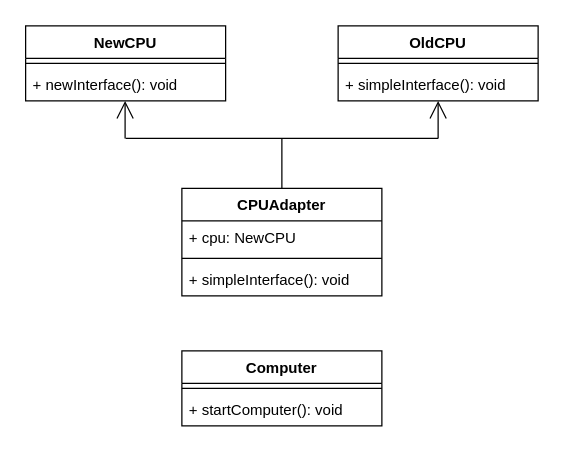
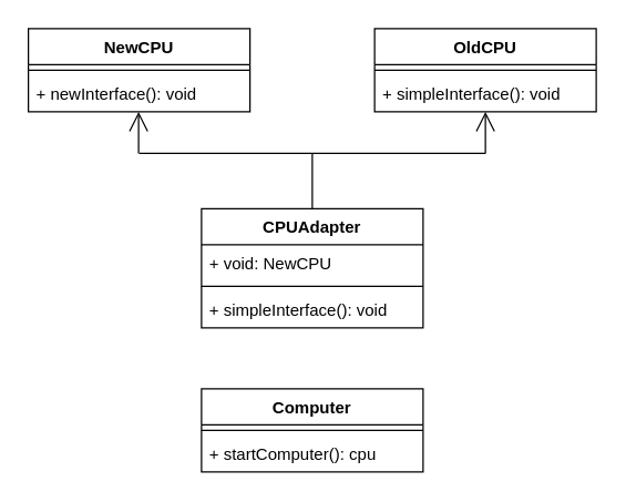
  <mxCell id="0" />
  <mxCell id="1" parent="0" />
  <mxCell id="2" value="OldCPU" style="swimlane;fontStyle=1;align=center;verticalAlign=top;childLayout=stackLayout;horizontal=1;startSize=26;horizontalStack=0;resizeParent=1;resizeParentMax=0;resizeLast=0;collapsible=1;marginBottom=0;" parent="1" vertex="1"><mxGeometry x="270" y="20" width="160" height="60" as="geometry" /></mxCell>
  <mxCell id="3" value="" style="line;strokeWidth=1;fillColor=none;align=left;verticalAlign=middle;spacingTop=-1;spacingLeft=3;spacingRight=3;rotatable=0;labelPosition=right;points=[];portConstraint=eastwest;" parent="2" vertex="1"><mxGeometry y="26" width="160" height="8" as="geometry" /></mxCell>
  <mxCell id="4" value="+ simpleInterface(): void" style="text;strokeColor=none;fillColor=none;align=left;verticalAlign=top;spacingLeft=4;spacingRight=4;overflow=hidden;rotatable=0;points=[[0,0.5],[1,0.5]];portConstraint=eastwest;" parent="2" vertex="1"><mxGeometry y="34" width="160" height="26" as="geometry" /></mxCell>
  <mxCell id="5" value="NewCPU" style="swimlane;fontStyle=1;align=center;verticalAlign=top;childLayout=stackLayout;horizontal=1;startSize=26;horizontalStack=0;resizeParent=1;resizeParentMax=0;resizeLast=0;collapsible=1;marginBottom=0;" parent="1" vertex="1"><mxGeometry x="20" y="20" width="160" height="60" as="geometry" /></mxCell>
  <mxCell id="6" value="" style="line;strokeWidth=1;fillColor=none;align=left;verticalAlign=middle;spacingTop=-1;spacingLeft=3;spacingRight=3;rotatable=0;labelPosition=right;points=[];portConstraint=eastwest;" parent="5" vertex="1"><mxGeometry y="26" width="160" height="8" as="geometry" /></mxCell>
  <mxCell id="7" value="+ newInterface(): void" style="text;strokeColor=none;fillColor=none;align=left;verticalAlign=top;spacingLeft=4;spacingRight=4;overflow=hidden;rotatable=0;points=[[0,0.5],[1,0.5]];portConstraint=eastwest;" parent="5" vertex="1"><mxGeometry y="34" width="160" height="26" as="geometry" /></mxCell>
  <mxCell id="8" value="CPUAdapter" style="swimlane;fontStyle=1;align=center;verticalAlign=top;childLayout=stackLayout;horizontal=1;startSize=26;horizontalStack=0;resizeParent=1;resizeParentMax=0;resizeLast=0;collapsible=1;marginBottom=0;" parent="1" vertex="1"><mxGeometry x="145" y="150" width="160" height="86" as="geometry" /></mxCell>
- <mxCell id="9" value="+ cpu: NewCPU" style="text;strokeColor=none;fillColor=none;align=left;verticalAlign=top;spacingLeft=4;spacingRight=4;overflow=hidden;rotatable=0;points=[[0,0.5],[1,0.5]];portConstraint=eastwest;" parent="8" vertex="1"><mxGeometry y="26" width="160" height="26" as="geometry" /></mxCell>
+ <mxCell id="9" value="+ void: NewCPU" style="text;strokeColor=none;fillColor=none;align=left;verticalAlign=top;spacingLeft=4;spacingRight=4;overflow=hidden;rotatable=0;points=[[0,0.5],[1,0.5]];portConstraint=eastwest;" parent="8" vertex="1"><mxGeometry y="26" width="160" height="26" as="geometry" /></mxCell>
  <mxCell id="10" value="" style="line;strokeWidth=1;fillColor=none;align=left;verticalAlign=middle;spacingTop=-1;spacingLeft=3;spacingRight=3;rotatable=0;labelPosition=right;points=[];portConstraint=eastwest;" parent="8" vertex="1"><mxGeometry y="52" width="160" height="8" as="geometry" /></mxCell>
  <mxCell id="11" value="+ simpleInterface(): void" style="text;strokeColor=none;fillColor=none;align=left;verticalAlign=top;spacingLeft=4;spacingRight=4;overflow=hidden;rotatable=0;points=[[0,0.5],[1,0.5]];portConstraint=eastwest;" parent="8" vertex="1"><mxGeometry y="60" width="160" height="26" as="geometry" /></mxCell>
  <mxCell id="12" value="Computer" style="swimlane;fontStyle=1;align=center;verticalAlign=top;childLayout=stackLayout;horizontal=1;startSize=26;horizontalStack=0;resizeParent=1;resizeParentMax=0;resizeLast=0;collapsible=1;marginBottom=0;" parent="1" vertex="1"><mxGeometry x="145" y="280" width="160" height="60" as="geometry" /></mxCell>
  <mxCell id="13" value="" style="line;strokeWidth=1;fillColor=none;align=left;verticalAlign=middle;spacingTop=-1;spacingLeft=3;spacingRight=3;rotatable=0;labelPosition=right;points=[];portConstraint=eastwest;" parent="12" vertex="1"><mxGeometry y="26" width="160" height="8" as="geometry" /></mxCell>
- <mxCell id="14" value="+ startComputer(): void" style="text;strokeColor=none;fillColor=none;align=left;verticalAlign=top;spacingLeft=4;spacingRight=4;overflow=hidden;rotatable=0;points=[[0,0.5],[1,0.5]];portConstraint=eastwest;" parent="12" vertex="1"><mxGeometry y="34" width="160" height="26" as="geometry" /></mxCell>
+ <mxCell id="14" value="+ startComputer(): cpu" style="text;strokeColor=none;fillColor=none;align=left;verticalAlign=top;spacingLeft=4;spacingRight=4;overflow=hidden;rotatable=0;points=[[0,0.5],[1,0.5]];portConstraint=eastwest;" parent="12" vertex="1"><mxGeometry y="34" width="160" height="26" as="geometry" /></mxCell>
  <mxCell id="15" value="" style="endArrow=open;endFill=1;endSize=12;html=1;entryX=0.5;entryY=1;entryDx=0;entryDy=0;" parent="1" target="2" edge="1"><mxGeometry width="160" relative="1" as="geometry"><mxPoint x="350" y="110" as="sourcePoint" /><mxPoint x="280" y="120" as="targetPoint" /></mxGeometry></mxCell>
  <mxCell id="16" value="" style="endArrow=open;endFill=1;endSize=12;html=1;entryX=0.5;entryY=1;entryDx=0;entryDy=0;" parent="1" edge="1"><mxGeometry width="160" relative="1" as="geometry"><mxPoint x="99.58" y="110" as="sourcePoint" /><mxPoint x="99.58" y="80" as="targetPoint" /></mxGeometry></mxCell>
  <mxCell id="17" value="" style="endArrow=none;html=1;" parent="1" edge="1"><mxGeometry width="50" height="50" relative="1" as="geometry"><mxPoint x="100" y="110" as="sourcePoint" /><mxPoint x="350" y="110" as="targetPoint" /></mxGeometry></mxCell>
  <mxCell id="18" value="" style="endArrow=none;html=1;entryX=0.5;entryY=0;entryDx=0;entryDy=0;" parent="1" target="8" edge="1"><mxGeometry width="50" height="50" relative="1" as="geometry"><mxPoint x="225" y="110" as="sourcePoint" /><mxPoint x="270" y="140" as="targetPoint" /></mxGeometry></mxCell>
